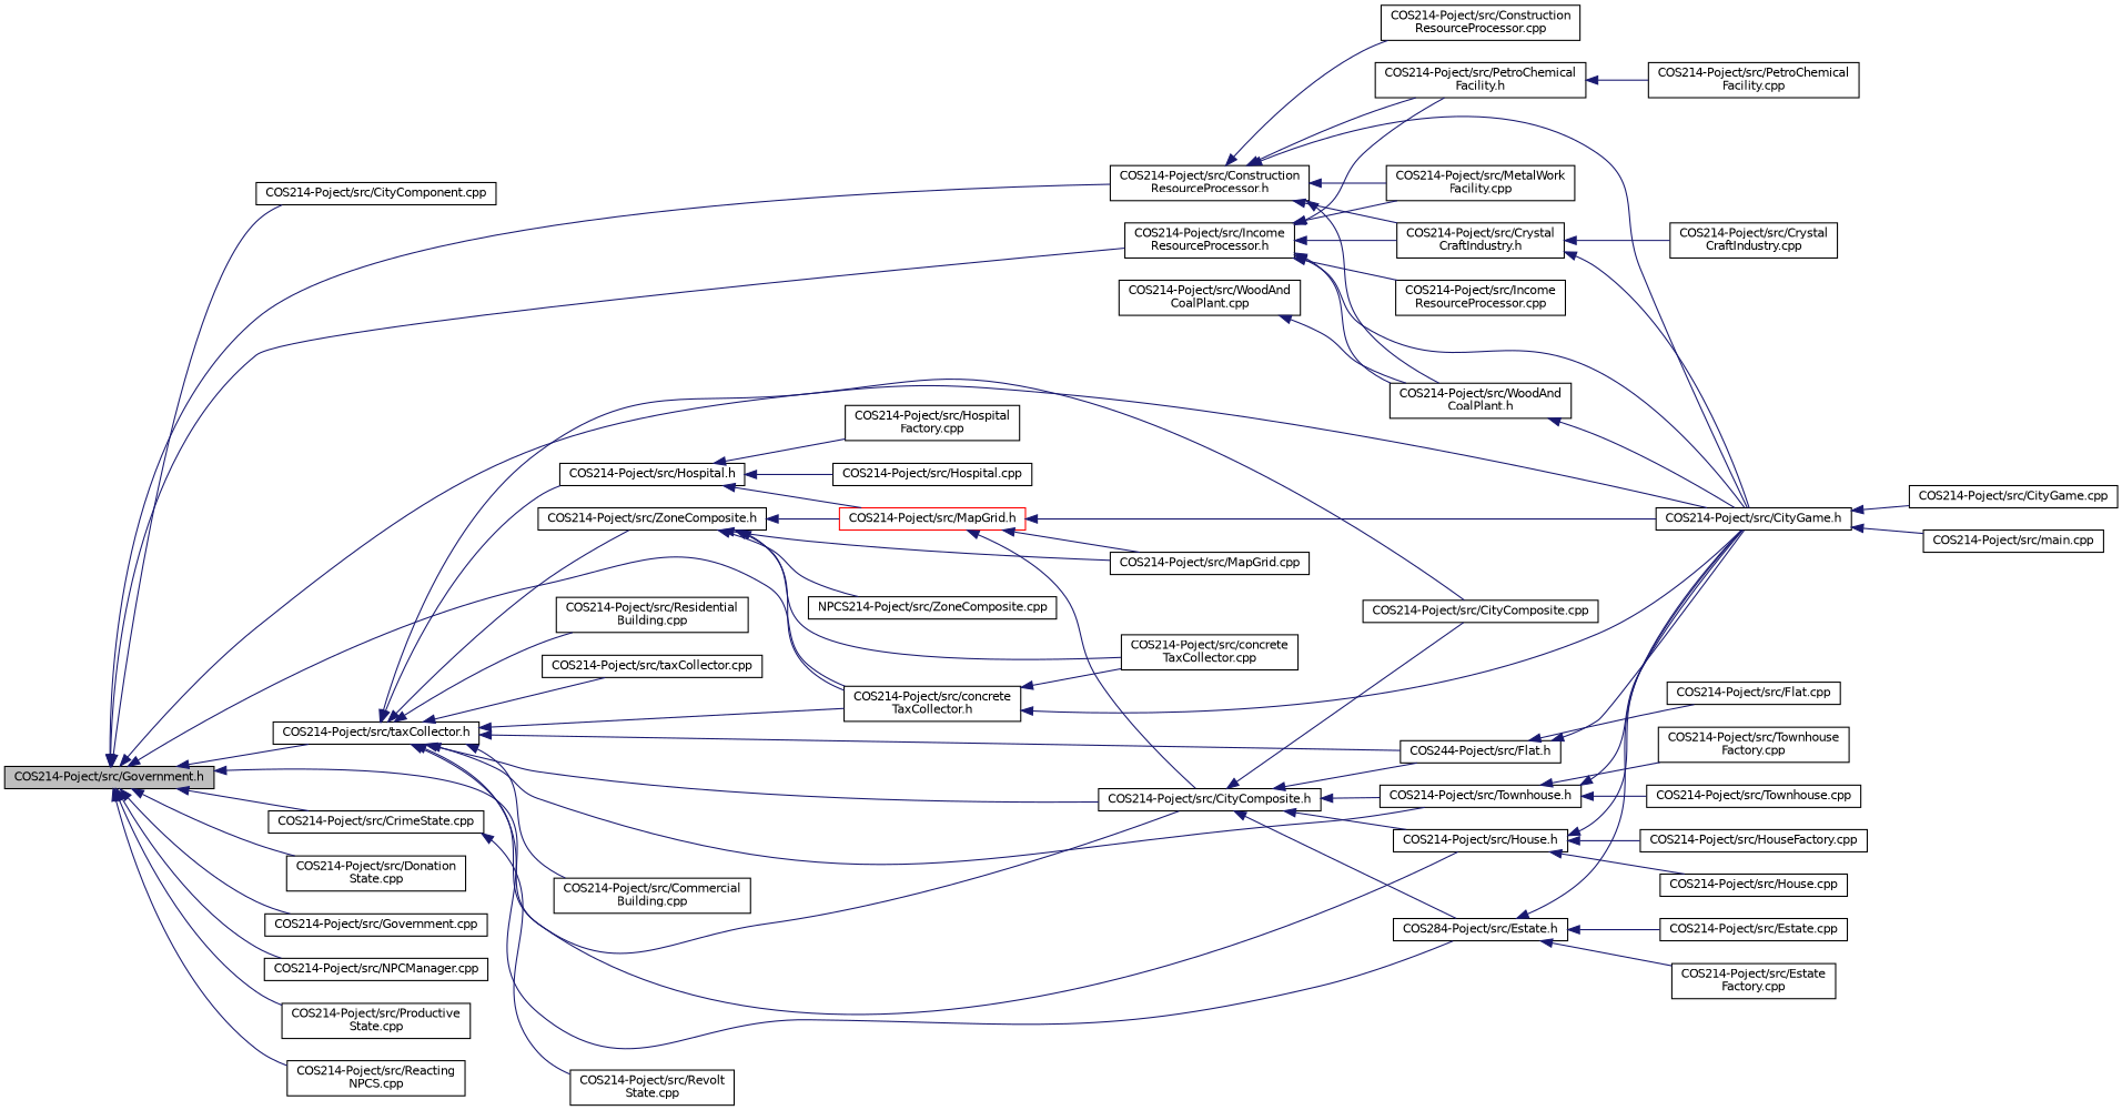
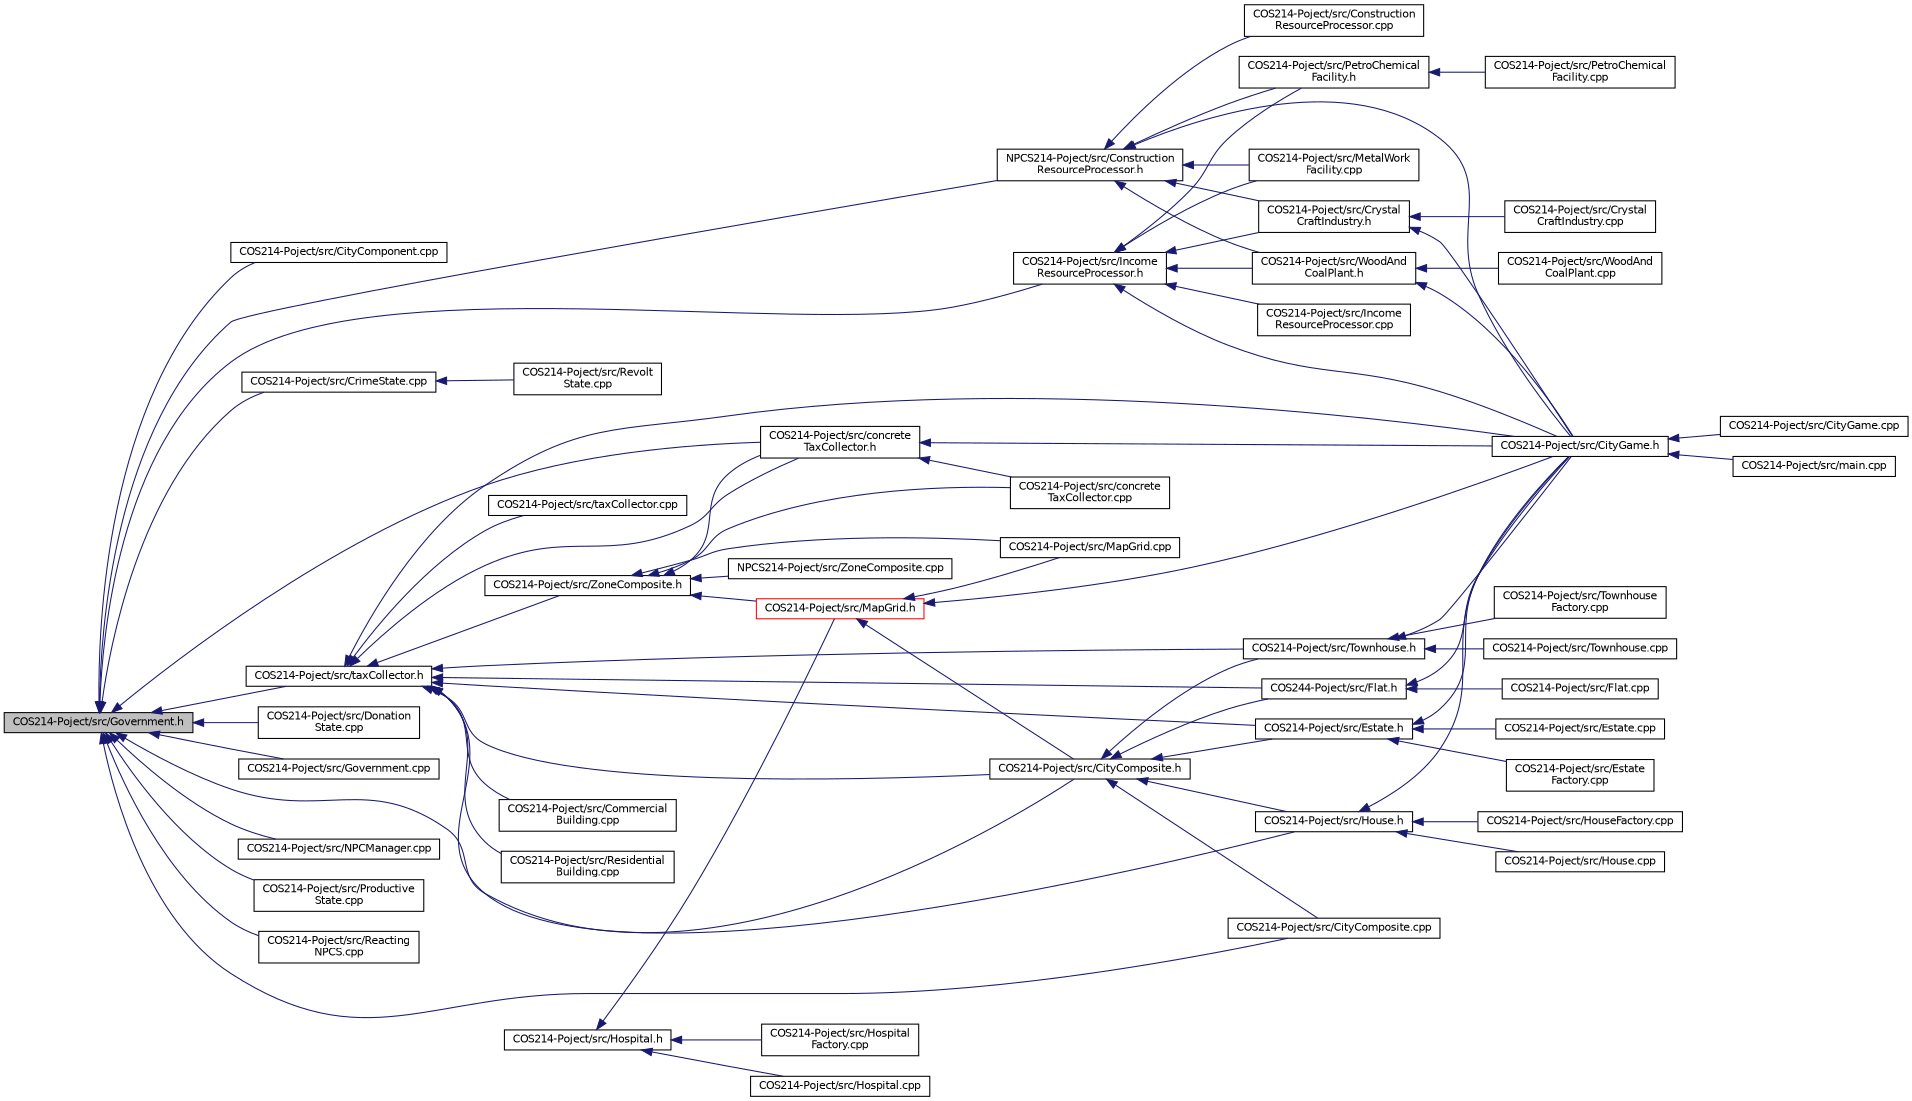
  digraph {
    rankdir=LR
    node [color=black fillcolor=white fontname=Helvetica fontsize=10 shape=record style=filled]
    edge [color=midnightblue dir=back fontname=Helvetica fontsize=10 labelfontname=Helvetica labelfontsize=10 style=solid]
    n1 [fillcolor=grey75 fontcolor=black height=0.2 label="COS214-Poject/src/Government.h" width=0.4]
    n2 [height=0.2 label="COS214-Poject/src/CityComponent.cpp" width=0.4]
    n3 [height=0.2 label="COS214-Poject/src/CityComposite.cpp" width=0.4]
    n4 [height=0.2 label="COS214-Poject/src/CityComposite.h" width=0.4]
    n5 [height=0.2 label="COS214-Poject/src/concrete\lTaxCollector.h" width=0.4]
-   n6 [height=0.2 label="COS214-Poject/src/Construction\lResourceProcessor.h" width=0.4]
+   n6 [height=0.2 label="NPCS214-Poject/src/Construction\lResourceProcessor.h" width=0.4]
    n7 [height=0.2 label="COS214-Poject/src/CrimeState.cpp" width=0.4]
    n8 [height=0.2 label="COS214-Poject/src/Donation\lState.cpp" width=0.4]
    n9 [height=0.2 label="COS214-Poject/src/Government.cpp" width=0.4]
    n10 [height=0.2 label="COS214-Poject/src/Income\lResourceProcessor.h" width=0.4]
    n11 [height=0.2 label="COS214-Poject/src/NPCManager.cpp" width=0.4]
    n12 [height=0.2 label="COS214-Poject/src/Productive\lState.cpp" width=0.4]
    n13 [height=0.2 label="COS214-Poject/src/Reacting\lNPCS.cpp" width=0.4]
    n14 [height=0.2 label="COS214-Poject/src/taxCollector.h" width=0.4]
-   n15 [height=0.2 label="COS284-Poject/src/Estate.h" width=0.4]
+   n15 [height=0.2 label="COS214-Poject/src/Estate.h" width=0.4]
    n16 [height=0.2 label="COS244-Poject/src/Flat.h" width=0.4]
    n17 [height=0.2 label="COS214-Poject/src/House.h" width=0.4]
    n18 [height=0.2 label="COS214-Poject/src/Townhouse.h" width=0.4]
    n19 [height=0.2 label="COS214-Poject/src/CityGame.h" width=0.4]
    n20 [height=0.2 label="COS214-Poject/src/concrete\lTaxCollector.cpp" width=0.4]
    n21 [height=0.2 label="COS214-Poject/src/Construction\lResourceProcessor.cpp" width=0.4]
    n22 [height=0.2 label="COS214-Poject/src/Crystal\lCraftIndustry.h" width=0.4]
    n23 [height=0.2 label="COS214-Poject/src/MetalWork\lFacility.cpp" width=0.4]
    n24 [height=0.2 label="COS214-Poject/src/PetroChemical\lFacility.h" width=0.4]
    n25 [height=0.2 label="COS214-Poject/src/WoodAnd\lCoalPlant.h" width=0.4]
    n26 [height=0.2 label="COS214-Poject/src/Revolt\lState.cpp" width=0.4]
    n27 [height=0.2 label="COS214-Poject/src/Income\lResourceProcessor.cpp" width=0.4]
    n28 [height=0.2 label="COS214-Poject/src/Commercial\lBuilding.cpp" width=0.4]
    n29 [height=0.2 label="COS214-Poject/src/Hospital.h" width=0.4]
    n30 [height=0.2 label="COS214-Poject/src/Residential\lBuilding.cpp" width=0.4]
    n31 [height=0.2 label="COS214-Poject/src/taxCollector.cpp" width=0.4]
    n32 [height=0.2 label="COS214-Poject/src/ZoneComposite.h" width=0.4]
    n33 [height=0.2 label="COS214-Poject/src/Estate.cpp" width=0.4]
    n34 [height=0.2 label="COS214-Poject/src/Estate\lFactory.cpp" width=0.4]
    n35 [height=0.2 label="COS214-Poject/src/Flat.cpp" width=0.4]
    n36 [height=0.2 label="COS214-Poject/src/House.cpp" width=0.4]
    n37 [height=0.2 label="COS214-Poject/src/HouseFactory.cpp" width=0.4]
    n38 [height=0.2 label="COS214-Poject/src/Townhouse.cpp" width=0.4]
    n39 [height=0.2 label="COS214-Poject/src/Townhouse\lFactory.cpp" width=0.4]
    n40 [height=0.2 label="COS214-Poject/src/CityGame.cpp" width=0.4]
    n41 [height=0.2 label="COS214-Poject/src/main.cpp" width=0.4]
    n42 [height=0.2 label="COS214-Poject/src/Crystal\lCraftIndustry.cpp" width=0.4]
    n43 [height=0.2 label="COS214-Poject/src/PetroChemical\lFacility.cpp" width=0.4]
    n44 [height=0.2 label="COS214-Poject/src/WoodAnd\lCoalPlant.cpp" width=0.4]
    n45 [height=0.2 label="COS214-Poject/src/Hospital.cpp" width=0.4]
    n46 [height=0.2 label="COS214-Poject/src/Hospital\lFactory.cpp" width=0.4]
    n47 [color=red height=0.2 label="COS214-Poject/src/MapGrid.h" width=0.4]
    n48 [height=0.2 label="COS214-Poject/src/MapGrid.cpp" width=0.4]
    n49 [height=0.2 label="NPCS214-Poject/src/ZoneComposite.cpp" width=0.4]
    n1 -> n2
    n1 -> n3
    n1 -> n4
    n1 -> n5
    n1 -> n6
    n1 -> n7
    n1 -> n8
    n1 -> n9
    n1 -> n10
    n1 -> n11
    n1 -> n12
    n1 -> n13
    n1 -> n14
    n4 -> n3
    n4 -> n15
    n4 -> n16
    n4 -> n17
    n4 -> n18
    n5 -> n19
    n5 -> n20
    n6 -> n19
    n6 -> n21
    n6 -> n22
    n6 -> n23
    n6 -> n24
    n6 -> n25
    n7 -> n26
    n10 -> n19
    n10 -> n22
    n10 -> n23
    n10 -> n24
    n10 -> n25
    n10 -> n27
    n14 -> n4
    n14 -> n5
    n14 -> n15
    n14 -> n16
    n14 -> n17
    n14 -> n18
    n14 -> n19
    n14 -> n28
-   n14 -> n29
    n14 -> n30
    n14 -> n31
    n14 -> n32
    n15 -> n19
    n15 -> n33
    n15 -> n34
    n16 -> n19
    n16 -> n35
    n17 -> n19
    n17 -> n36
    n17 -> n37
    n18 -> n19
    n18 -> n38
    n18 -> n39
    n19 -> n40
    n19 -> n41
    n22 -> n19
    n22 -> n42
    n24 -> n43
    n25 -> n19
-   n44 -> n25
+   n25 -> n44
    n29 -> n45
    n29 -> n46
    n29 -> n47
    n32 -> n5
    n32 -> n20
    n32 -> n47
    n32 -> n48
    n32 -> n49
    n47 -> n4
    n47 -> n19
    n47 -> n48
  }
